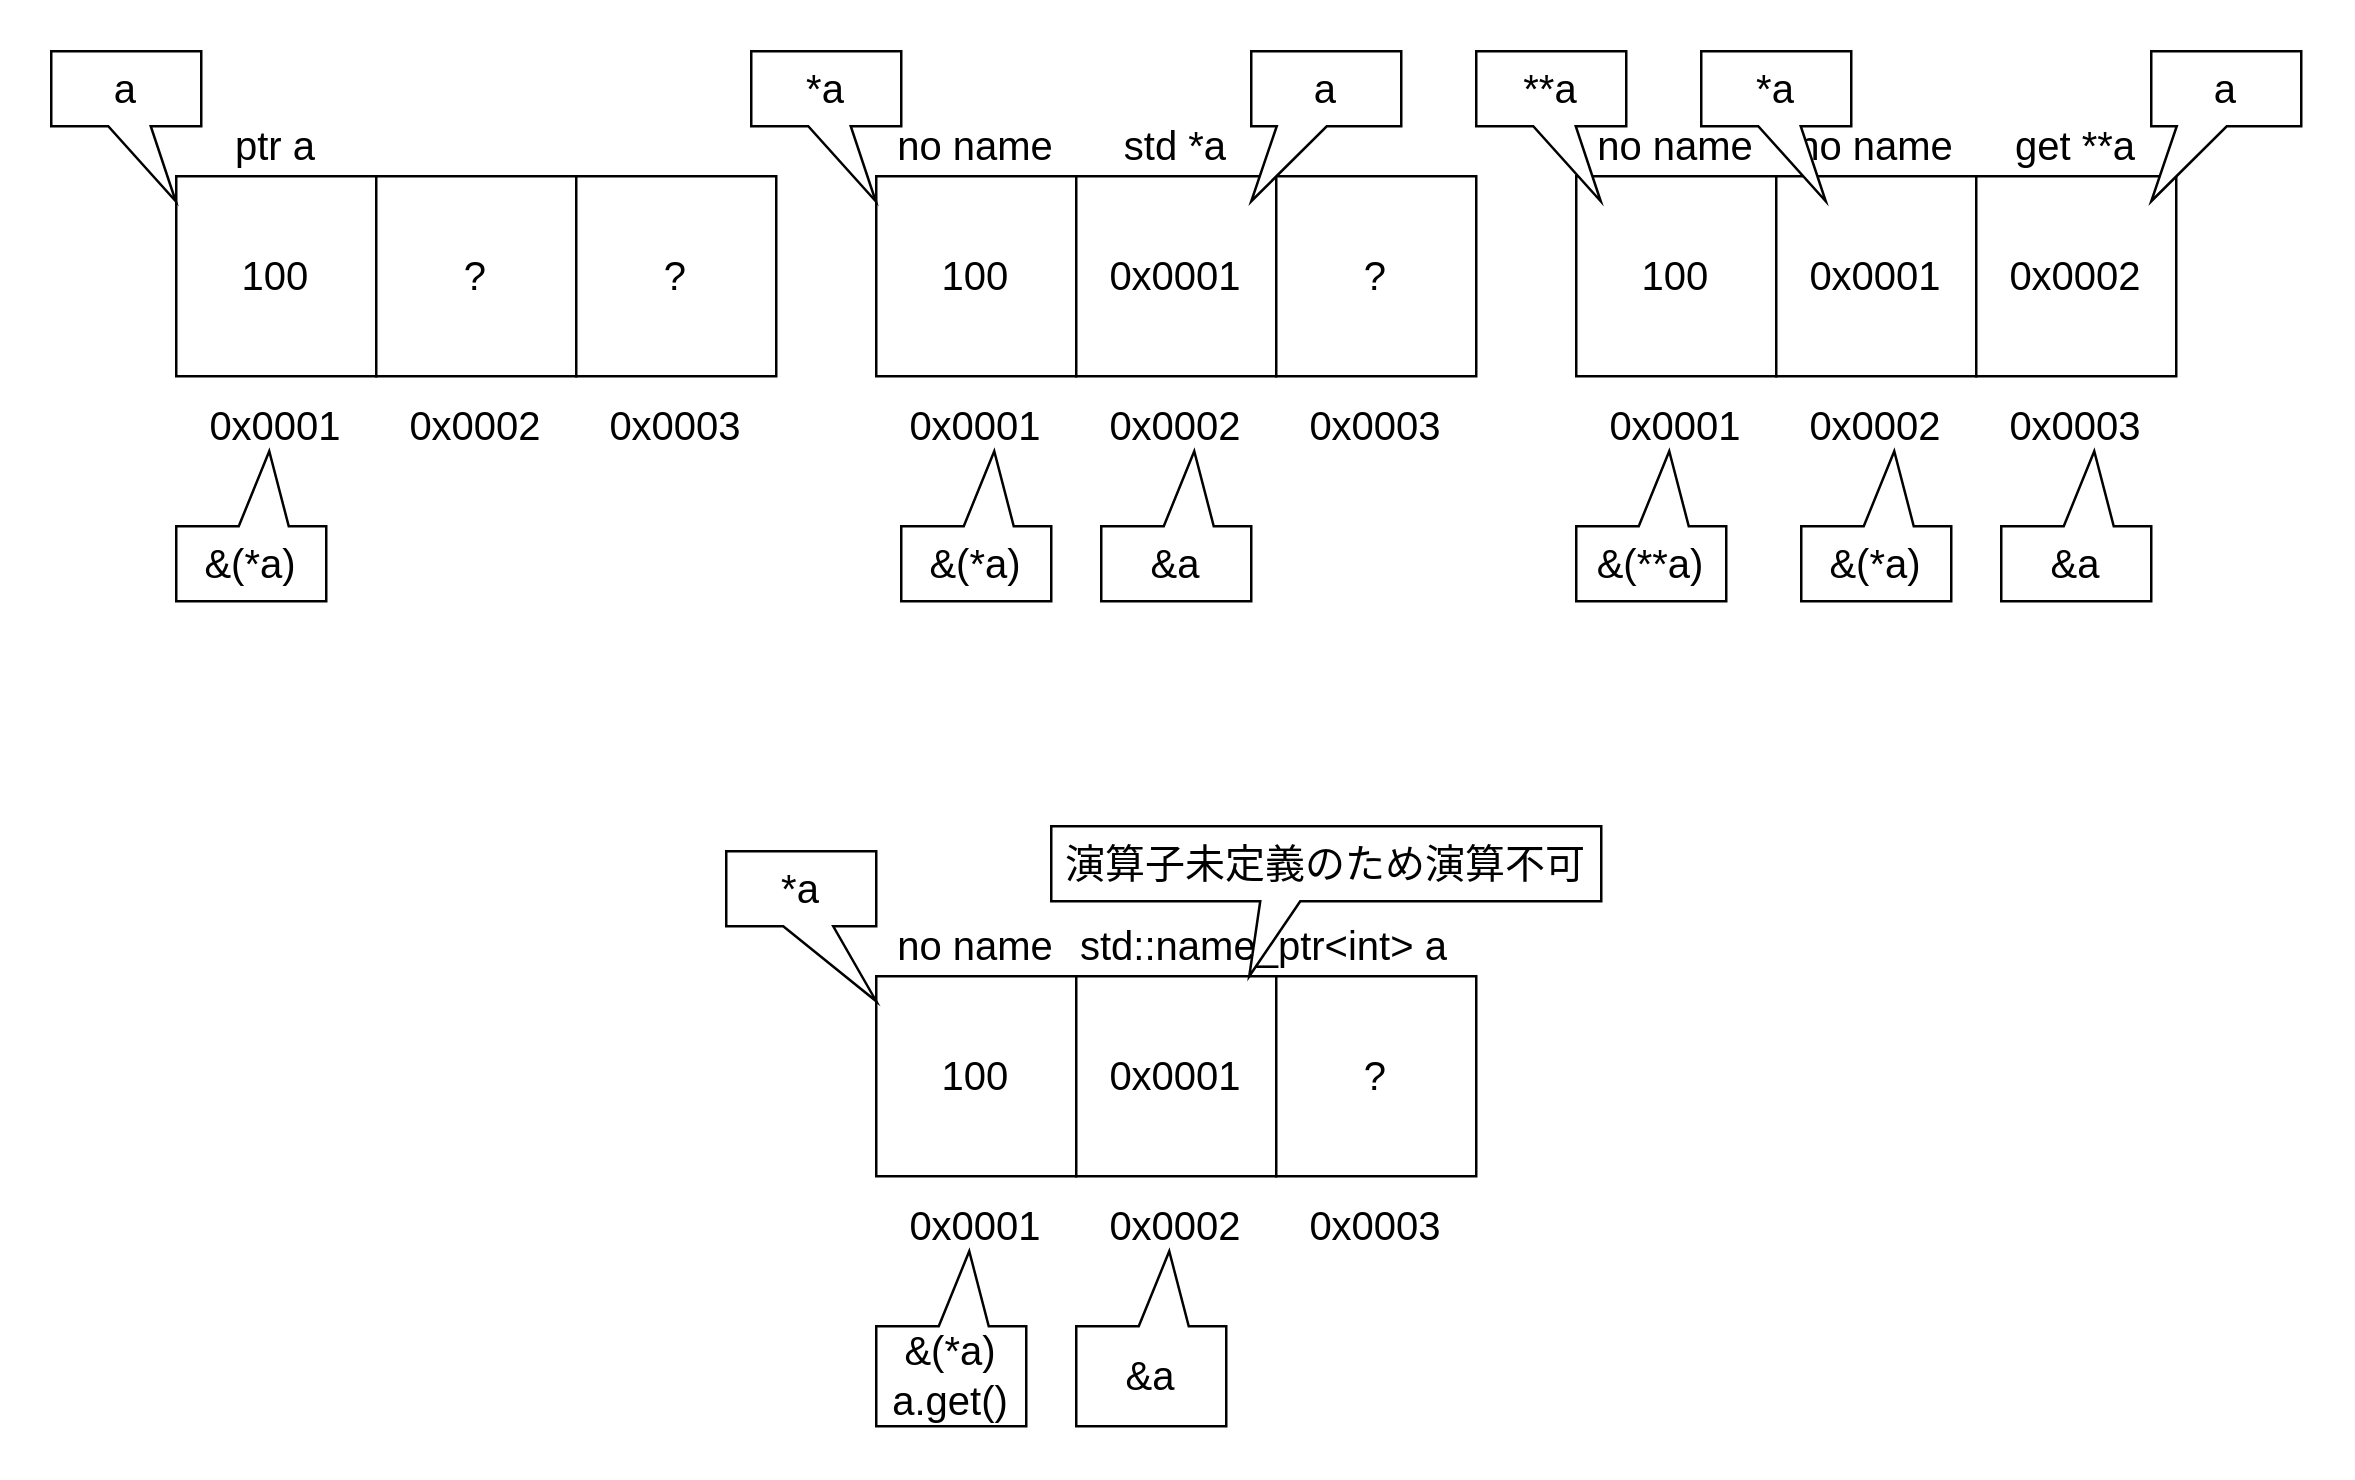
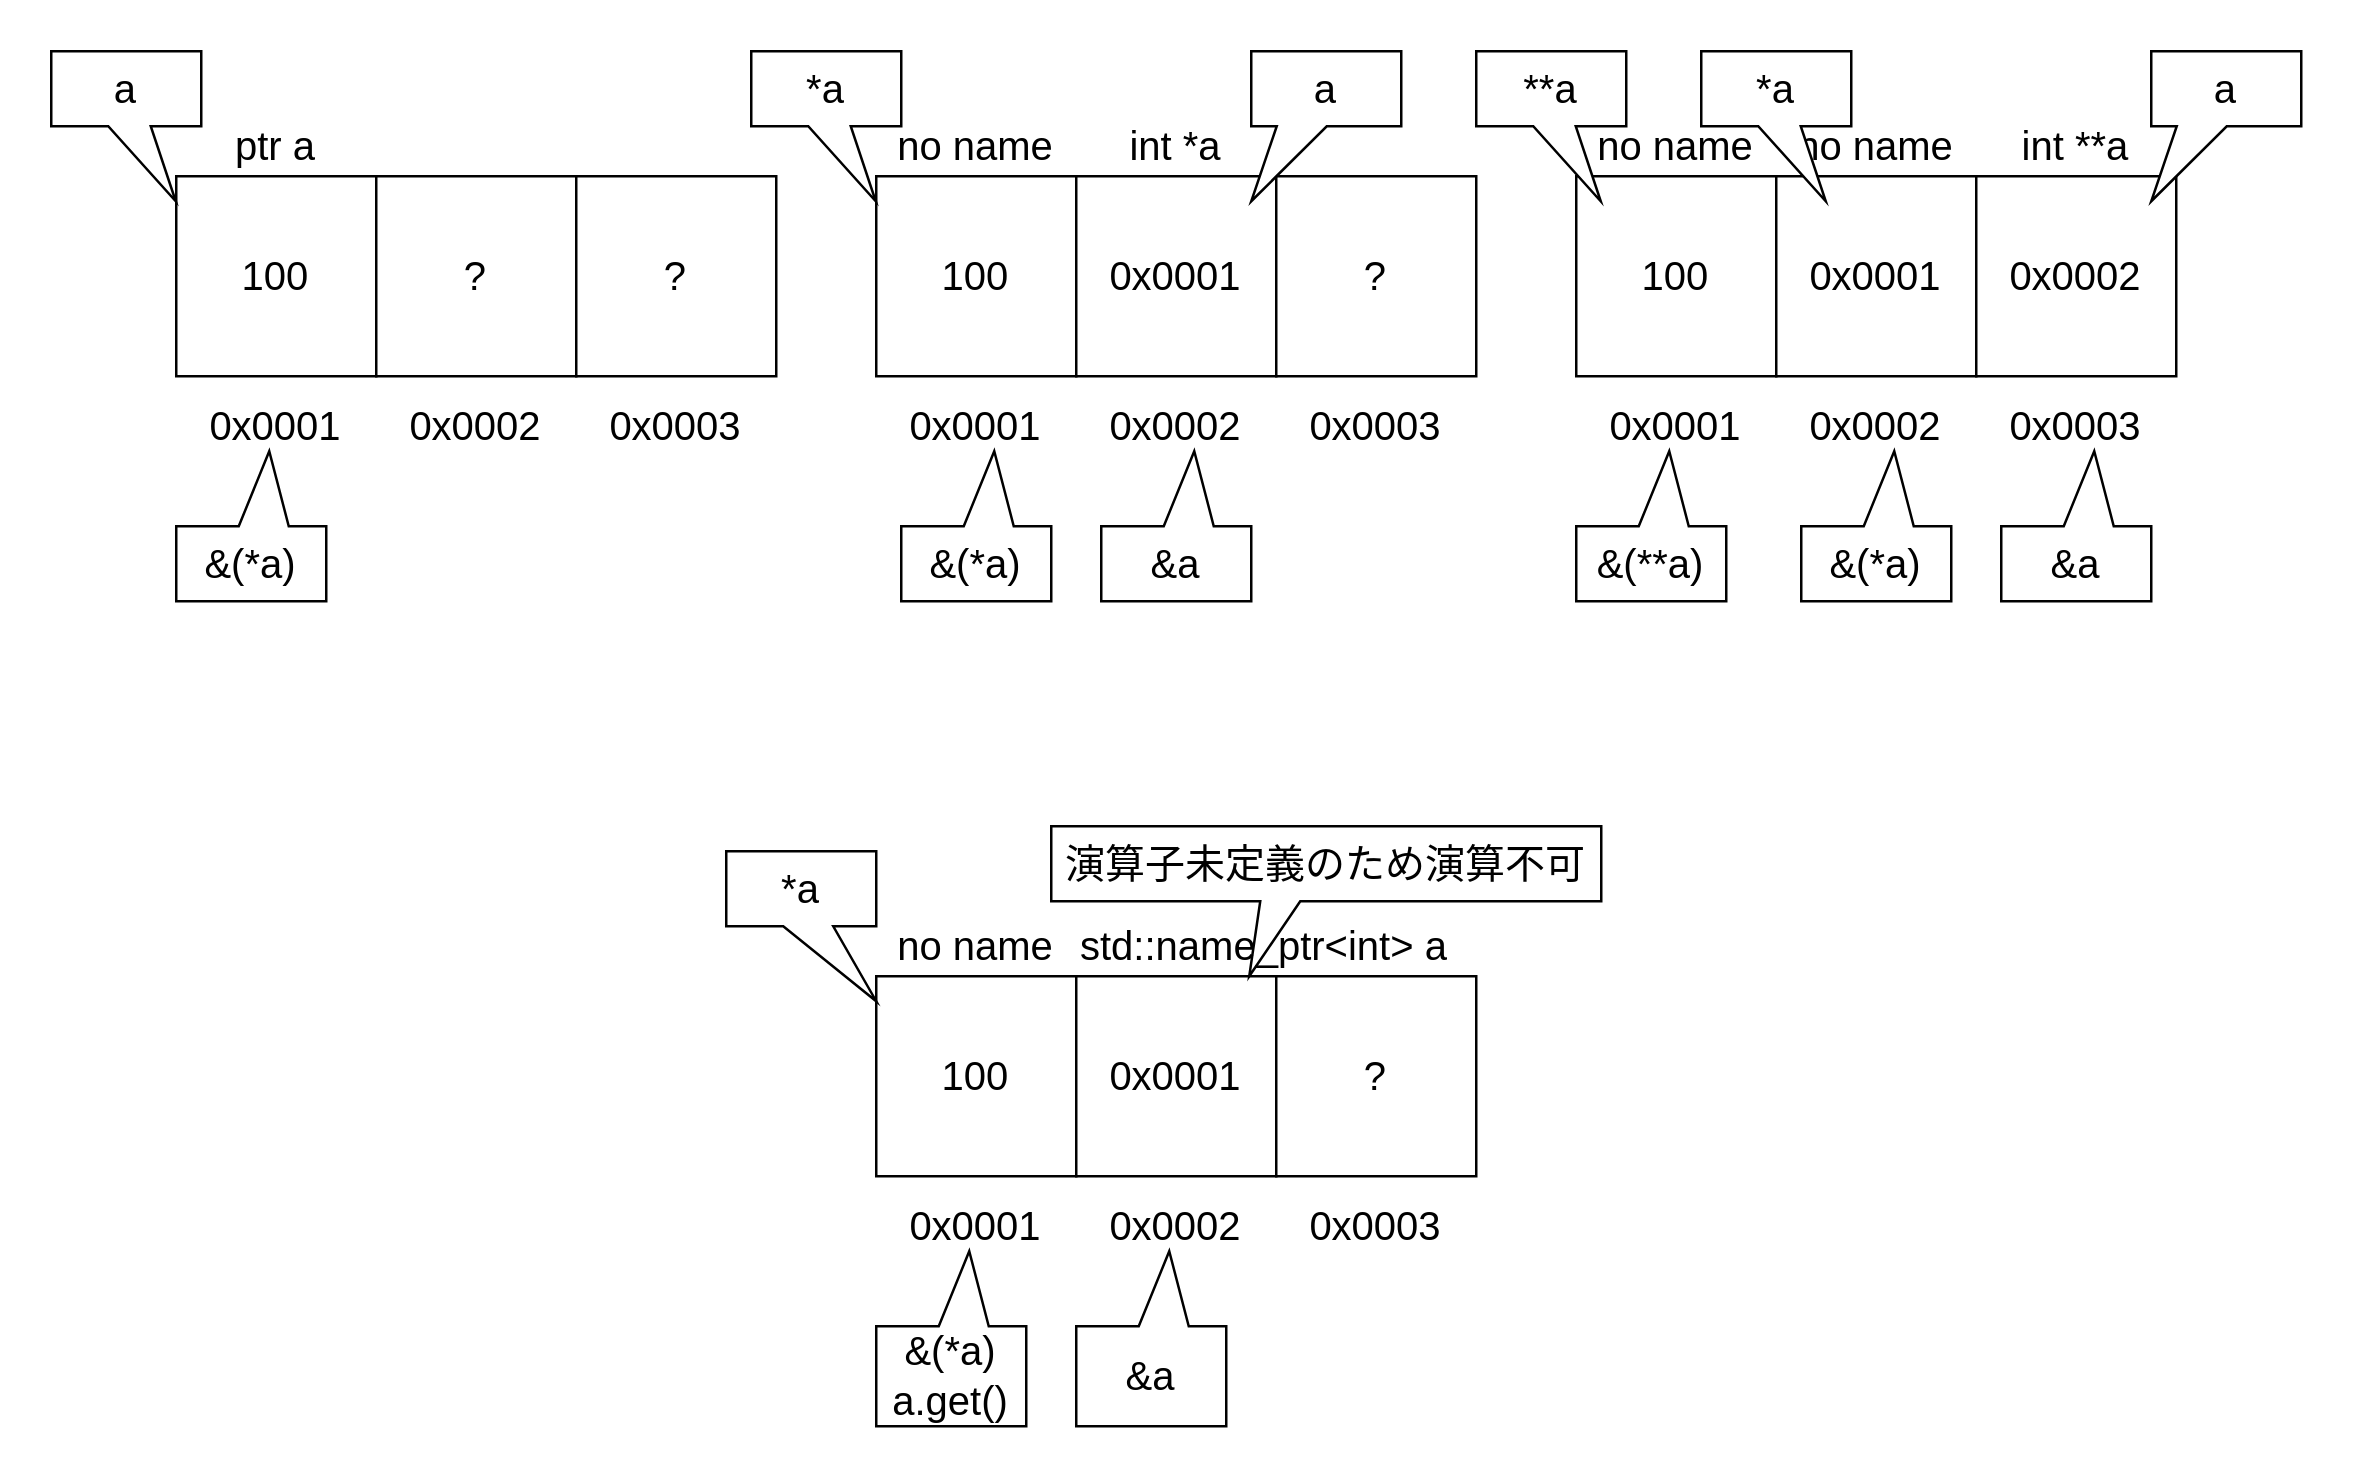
  <mxCell id="0" />
  <mxCell id="1" parent="0" />
  <mxCell id="2" value="100" style="rounded=0;whiteSpace=wrap;html=1;fontSize=16;" vertex="1" parent="1"><mxGeometry x="70" y="70" width="80" height="80" as="geometry" /></mxCell>
  <mxCell id="3" value="0x0001" style="text;html=1;strokeColor=none;fillColor=none;align=center;verticalAlign=middle;whiteSpace=wrap;rounded=0;fontSize=16;" vertex="1" parent="1"><mxGeometry x="70" y="150" width="80" height="40" as="geometry" /></mxCell>
  <mxCell id="4" value="?" style="rounded=0;whiteSpace=wrap;html=1;fontSize=16;" vertex="1" parent="1"><mxGeometry x="150" y="70" width="80" height="80" as="geometry" /></mxCell>
  <mxCell id="5" value="?" style="rounded=0;whiteSpace=wrap;html=1;fontSize=16;" vertex="1" parent="1"><mxGeometry x="230" y="70" width="80" height="80" as="geometry" /></mxCell>
  <mxCell id="6" value="0x0002" style="text;html=1;strokeColor=none;fillColor=none;align=center;verticalAlign=middle;whiteSpace=wrap;rounded=0;fontSize=16;" vertex="1" parent="1"><mxGeometry x="150" y="150" width="80" height="40" as="geometry" /></mxCell>
  <mxCell id="7" value="0x0003" style="text;html=1;strokeColor=none;fillColor=none;align=center;verticalAlign=middle;whiteSpace=wrap;rounded=0;fontSize=16;" vertex="1" parent="1"><mxGeometry x="230" y="150" width="80" height="40" as="geometry" /></mxCell>
  <mxCell id="8" value="ptr a" style="text;html=1;strokeColor=none;fillColor=none;align=center;verticalAlign=bottom;whiteSpace=wrap;rounded=0;fontSize=16;" vertex="1" parent="1"><mxGeometry x="70" y="30" width="80" height="40" as="geometry" /></mxCell>
  <mxCell id="9" value="100" style="rounded=0;whiteSpace=wrap;html=1;fontSize=16;" vertex="1" parent="1"><mxGeometry x="350" y="70" width="80" height="80" as="geometry" /></mxCell>
  <mxCell id="10" value="0x0001" style="text;html=1;strokeColor=none;fillColor=none;align=center;verticalAlign=middle;whiteSpace=wrap;rounded=0;fontSize=16;" vertex="1" parent="1"><mxGeometry x="350" y="150" width="80" height="40" as="geometry" /></mxCell>
  <mxCell id="11" value="0x0001" style="rounded=0;whiteSpace=wrap;html=1;fontSize=16;" vertex="1" parent="1"><mxGeometry x="430" y="70" width="80" height="80" as="geometry" /></mxCell>
  <mxCell id="12" value="?" style="rounded=0;whiteSpace=wrap;html=1;fontSize=16;" vertex="1" parent="1"><mxGeometry x="510" y="70" width="80" height="80" as="geometry" /></mxCell>
  <mxCell id="13" value="0x0002" style="text;html=1;strokeColor=none;fillColor=none;align=center;verticalAlign=middle;whiteSpace=wrap;rounded=0;fontSize=16;" vertex="1" parent="1"><mxGeometry x="430" y="150" width="80" height="40" as="geometry" /></mxCell>
  <mxCell id="14" value="0x0003" style="text;html=1;strokeColor=none;fillColor=none;align=center;verticalAlign=middle;whiteSpace=wrap;rounded=0;fontSize=16;" vertex="1" parent="1"><mxGeometry x="510" y="150" width="80" height="40" as="geometry" /></mxCell>
- <mxCell id="15" value="std *a" style="text;html=1;strokeColor=none;fillColor=none;align=center;verticalAlign=bottom;whiteSpace=wrap;rounded=0;fontSize=16;" vertex="1" parent="1"><mxGeometry x="430" y="30" width="80" height="40" as="geometry" /></mxCell>
+ <mxCell id="15" value="int *a" style="text;html=1;strokeColor=none;fillColor=none;align=center;verticalAlign=bottom;whiteSpace=wrap;rounded=0;fontSize=16;" vertex="1" parent="1"><mxGeometry x="430" y="30" width="80" height="40" as="geometry" /></mxCell>
  <mxCell id="16" value="100" style="rounded=0;whiteSpace=wrap;html=1;fontSize=16;" vertex="1" parent="1"><mxGeometry x="630" y="70" width="80" height="80" as="geometry" /></mxCell>
  <mxCell id="17" value="0x0001" style="text;html=1;strokeColor=none;fillColor=none;align=center;verticalAlign=middle;whiteSpace=wrap;rounded=0;fontSize=16;" vertex="1" parent="1"><mxGeometry x="630" y="150" width="80" height="40" as="geometry" /></mxCell>
  <mxCell id="18" value="0x0001" style="rounded=0;whiteSpace=wrap;html=1;fontSize=16;" vertex="1" parent="1"><mxGeometry x="710" y="70" width="80" height="80" as="geometry" /></mxCell>
  <mxCell id="19" value="0x0002" style="rounded=0;whiteSpace=wrap;html=1;fontSize=16;" vertex="1" parent="1"><mxGeometry x="790" y="70" width="80" height="80" as="geometry" /></mxCell>
  <mxCell id="20" value="0x0002" style="text;html=1;strokeColor=none;fillColor=none;align=center;verticalAlign=middle;whiteSpace=wrap;rounded=0;fontSize=16;" vertex="1" parent="1"><mxGeometry x="710" y="150" width="80" height="40" as="geometry" /></mxCell>
  <mxCell id="21" value="0x0003" style="text;html=1;strokeColor=none;fillColor=none;align=center;verticalAlign=middle;whiteSpace=wrap;rounded=0;fontSize=16;" vertex="1" parent="1"><mxGeometry x="790" y="150" width="80" height="40" as="geometry" /></mxCell>
- <mxCell id="22" value="get **a" style="text;html=1;strokeColor=none;fillColor=none;align=center;verticalAlign=bottom;whiteSpace=wrap;rounded=0;fontSize=16;" vertex="1" parent="1"><mxGeometry x="790" y="30" width="80" height="40" as="geometry" /></mxCell>
+ <mxCell id="22" value="int **a" style="text;html=1;strokeColor=none;fillColor=none;align=center;verticalAlign=bottom;whiteSpace=wrap;rounded=0;fontSize=16;" vertex="1" parent="1"><mxGeometry x="790" y="30" width="80" height="40" as="geometry" /></mxCell>
  <mxCell id="23" value="a" style="shape=callout;whiteSpace=wrap;html=1;perimeter=calloutPerimeter;fontSize=16;position2=0.83;size=30;position=0.38;base=17;" vertex="1" parent="1"><mxGeometry x="20" y="20" width="60" height="60" as="geometry" /></mxCell>
  <mxCell id="24" value="a" style="shape=callout;whiteSpace=wrap;html=1;perimeter=calloutPerimeter;fontSize=16;position2=0;size=30;position=0.17;" vertex="1" parent="1"><mxGeometry x="500" y="20" width="60" height="60" as="geometry" /></mxCell>
  <mxCell id="25" value="&amp;amp;(*a)" style="shape=callout;whiteSpace=wrap;html=1;perimeter=calloutPerimeter;fontSize=16;position2=0.38;size=30;position=0.25;base=20;rotation=0;direction=west;" vertex="1" parent="1"><mxGeometry x="360" y="180" width="60" height="60" as="geometry" /></mxCell>
  <mxCell id="26" value="&amp;amp;a" style="shape=callout;whiteSpace=wrap;html=1;perimeter=calloutPerimeter;fontSize=16;position2=0.38;size=30;position=0.25;base=20;rotation=0;direction=west;" vertex="1" parent="1"><mxGeometry x="440" y="180" width="60" height="60" as="geometry" /></mxCell>
  <mxCell id="27" value="100" style="rounded=0;whiteSpace=wrap;html=1;fontSize=16;" vertex="1" parent="1"><mxGeometry x="350" y="390" width="80" height="80" as="geometry" /></mxCell>
  <mxCell id="28" value="0x0001" style="text;html=1;strokeColor=none;fillColor=none;align=center;verticalAlign=middle;whiteSpace=wrap;rounded=0;fontSize=16;" vertex="1" parent="1"><mxGeometry x="350" y="470" width="80" height="40" as="geometry" /></mxCell>
  <mxCell id="29" value="0x0001" style="rounded=0;whiteSpace=wrap;html=1;fontSize=16;" vertex="1" parent="1"><mxGeometry x="430" y="390" width="80" height="80" as="geometry" /></mxCell>
  <mxCell id="30" value="?" style="rounded=0;whiteSpace=wrap;html=1;fontSize=16;" vertex="1" parent="1"><mxGeometry x="510" y="390" width="80" height="80" as="geometry" /></mxCell>
  <mxCell id="31" value="0x0002" style="text;html=1;strokeColor=none;fillColor=none;align=center;verticalAlign=middle;whiteSpace=wrap;rounded=0;fontSize=16;" vertex="1" parent="1"><mxGeometry x="430" y="470" width="80" height="40" as="geometry" /></mxCell>
  <mxCell id="32" value="0x0003" style="text;html=1;strokeColor=none;fillColor=none;align=center;verticalAlign=middle;whiteSpace=wrap;rounded=0;fontSize=16;" vertex="1" parent="1"><mxGeometry x="510" y="470" width="80" height="40" as="geometry" /></mxCell>
  <mxCell id="33" value="*a" style="shape=callout;whiteSpace=wrap;html=1;perimeter=calloutPerimeter;fontSize=16;position2=1;size=30;position=0.38;" vertex="1" parent="1"><mxGeometry x="290" y="340" width="60" height="60" as="geometry" /></mxCell>
  <mxCell id="34" value="no name" style="text;html=1;strokeColor=none;fillColor=none;align=center;verticalAlign=bottom;whiteSpace=wrap;rounded=0;fontSize=16;" vertex="1" parent="1"><mxGeometry x="350" y="30" width="80" height="40" as="geometry" /></mxCell>
  <mxCell id="35" value="*a" style="shape=callout;whiteSpace=wrap;html=1;perimeter=calloutPerimeter;fontSize=16;position2=0.83;size=30;position=0.38;base=17;" vertex="1" parent="1"><mxGeometry x="300" y="20" width="60" height="60" as="geometry" /></mxCell>
  <mxCell id="36" value="no name" style="text;html=1;strokeColor=none;fillColor=none;align=center;verticalAlign=bottom;whiteSpace=wrap;rounded=0;fontSize=16;" vertex="1" parent="1"><mxGeometry x="710" y="30" width="80" height="40" as="geometry" /></mxCell>
  <mxCell id="37" value="no name" style="text;html=1;strokeColor=none;fillColor=none;align=center;verticalAlign=bottom;whiteSpace=wrap;rounded=0;fontSize=16;" vertex="1" parent="1"><mxGeometry x="630" y="30" width="80" height="40" as="geometry" /></mxCell>
  <mxCell id="38" value="no name" style="text;html=1;strokeColor=none;fillColor=none;align=center;verticalAlign=bottom;whiteSpace=wrap;rounded=0;fontSize=16;" vertex="1" parent="1"><mxGeometry x="350" y="350" width="80" height="40" as="geometry" /></mxCell>
  <mxCell id="39" value="&amp;amp;(*a)" style="shape=callout;whiteSpace=wrap;html=1;perimeter=calloutPerimeter;fontSize=16;position2=0.38;size=30;position=0.25;base=20;rotation=0;direction=west;" vertex="1" parent="1"><mxGeometry x="70" y="180" width="60" height="60" as="geometry" /></mxCell>
  <mxCell id="40" value="&amp;amp;(*a)&lt;br&gt;a.get()" style="shape=callout;whiteSpace=wrap;html=1;perimeter=calloutPerimeter;fontSize=16;position2=0.38;size=30;position=0.25;base=20;rotation=0;direction=west;" vertex="1" parent="1"><mxGeometry x="350" y="500" width="60" height="70" as="geometry" /></mxCell>
  <mxCell id="41" value="&amp;amp;a" style="shape=callout;whiteSpace=wrap;html=1;perimeter=calloutPerimeter;fontSize=16;position2=0.38;size=30;position=0.25;base=20;rotation=0;direction=west;" vertex="1" parent="1"><mxGeometry x="430" y="500" width="60" height="70" as="geometry" /></mxCell>
  <mxCell id="42" value="&amp;amp;(*a)" style="shape=callout;whiteSpace=wrap;html=1;perimeter=calloutPerimeter;fontSize=16;position2=0.38;size=30;position=0.25;base=20;rotation=0;direction=west;" vertex="1" parent="1"><mxGeometry x="720" y="180" width="60" height="60" as="geometry" /></mxCell>
  <mxCell id="43" value="&amp;amp;a" style="shape=callout;whiteSpace=wrap;html=1;perimeter=calloutPerimeter;fontSize=16;position2=0.38;size=30;position=0.25;base=20;rotation=0;direction=west;" vertex="1" parent="1"><mxGeometry x="800" y="180" width="60" height="60" as="geometry" /></mxCell>
  <mxCell id="44" value="a" style="shape=callout;whiteSpace=wrap;html=1;perimeter=calloutPerimeter;fontSize=16;position2=0;size=30;position=0.17;" vertex="1" parent="1"><mxGeometry x="860" y="20" width="60" height="60" as="geometry" /></mxCell>
  <mxCell id="45" value="&amp;amp;(**a)" style="shape=callout;whiteSpace=wrap;html=1;perimeter=calloutPerimeter;fontSize=16;position2=0.38;size=30;position=0.25;base=20;rotation=0;direction=west;" vertex="1" parent="1"><mxGeometry x="630" y="180" width="60" height="60" as="geometry" /></mxCell>
  <mxCell id="46" value="**a" style="shape=callout;whiteSpace=wrap;html=1;perimeter=calloutPerimeter;fontSize=16;position2=0.83;size=30;position=0.38;base=17;" vertex="1" parent="1"><mxGeometry x="590" y="20" width="60" height="60" as="geometry" /></mxCell>
  <mxCell id="47" value="*a" style="shape=callout;whiteSpace=wrap;html=1;perimeter=calloutPerimeter;fontSize=16;position2=0.83;size=30;position=0.38;base=17;" vertex="1" parent="1"><mxGeometry x="680" y="20" width="60" height="60" as="geometry" /></mxCell>
  <mxCell id="48" value="演算子未定義のため演算不可" style="shape=callout;whiteSpace=wrap;html=1;perimeter=calloutPerimeter;fontSize=16;position2=0.36;size=30;position=0.38;base=16;" vertex="1" parent="1"><mxGeometry x="420" y="330" width="220" height="60" as="geometry" /></mxCell>
  <mxCell id="49" value="std::name_ptr&amp;lt;int&amp;gt; a" style="text;html=1;strokeColor=none;fillColor=none;align=left;verticalAlign=bottom;whiteSpace=wrap;rounded=0;fontSize=16;labelBackgroundColor=none;" vertex="1" parent="1"><mxGeometry x="430" y="350" width="160" height="40" as="geometry" /></mxCell>
